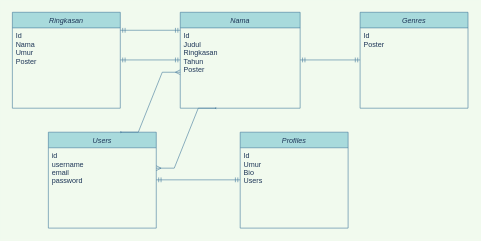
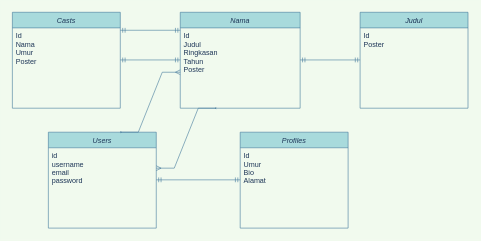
  <mxCell id="0" />
  <mxCell id="1" parent="0" />
  <mxCell id="2" value="Profiles" style="swimlane;fontStyle=2;align=center;verticalAlign=top;childLayout=stackLayout;horizontal=1;startSize=26;horizontalStack=0;resizeParent=1;resizeLast=0;collapsible=1;marginBottom=0;rounded=0;shadow=0;strokeWidth=1;fillColor=#A8DADC;strokeColor=#457B9D;fontColor=#1D3557;" vertex="1" parent="1"><mxGeometry x="400" y="220" width="180" height="160" as="geometry"><mxRectangle x="230" y="140" width="160" height="26" as="alternateBounds" /></mxGeometry></mxCell>
- <mxCell id="3" value="Id&#10;Umur&#10;Bio&#10;Users" style="text;align=left;verticalAlign=top;spacingLeft=4;spacingRight=4;overflow=hidden;rotatable=0;points=[[0,0.5],[1,0.5]];portConstraint=eastwest;rounded=0;shadow=0;html=0;fontColor=#1D3557;" vertex="1" parent="2"><mxGeometry y="26" width="180" height="80" as="geometry" /></mxCell>
+ <mxCell id="3" value="Id&#10;Umur&#10;Bio&#10;Alamat" style="text;align=left;verticalAlign=top;spacingLeft=4;spacingRight=4;overflow=hidden;rotatable=0;points=[[0,0.5],[1,0.5]];portConstraint=eastwest;rounded=0;shadow=0;html=0;fontColor=#1D3557;" vertex="1" parent="2"><mxGeometry y="26" width="180" height="80" as="geometry" /></mxCell>
  <mxCell id="4" value="Users" style="swimlane;fontStyle=2;align=center;verticalAlign=top;childLayout=stackLayout;horizontal=1;startSize=26;horizontalStack=0;resizeParent=1;resizeLast=0;collapsible=1;marginBottom=0;rounded=0;shadow=0;strokeWidth=1;fillColor=#A8DADC;strokeColor=#457B9D;fontColor=#1D3557;" vertex="1" parent="1"><mxGeometry x="80" y="220" width="180" height="160" as="geometry"><mxRectangle x="230" y="140" width="160" height="26" as="alternateBounds" /></mxGeometry></mxCell>
  <mxCell id="5" value="id&#10;username&#10;email&#10;password" style="text;align=left;verticalAlign=top;spacingLeft=4;spacingRight=4;overflow=hidden;rotatable=0;points=[[0,0.5],[1,0.5]];portConstraint=eastwest;rounded=0;shadow=0;html=0;fontColor=#1D3557;" vertex="1" parent="4"><mxGeometry y="26" width="180" height="80" as="geometry" /></mxCell>
- <mxCell id="6" value="Genres" style="swimlane;fontStyle=2;align=center;verticalAlign=top;childLayout=stackLayout;horizontal=1;startSize=26;horizontalStack=0;resizeParent=1;resizeLast=0;collapsible=1;marginBottom=0;rounded=0;shadow=0;strokeWidth=1;fillColor=#A8DADC;strokeColor=#457B9D;fontColor=#1D3557;" vertex="1" parent="1"><mxGeometry x="600" y="20" width="180" height="160" as="geometry"><mxRectangle x="230" y="140" width="160" height="26" as="alternateBounds" /></mxGeometry></mxCell>
+ <mxCell id="6" value="Judul" style="swimlane;fontStyle=2;align=center;verticalAlign=top;childLayout=stackLayout;horizontal=1;startSize=26;horizontalStack=0;resizeParent=1;resizeLast=0;collapsible=1;marginBottom=0;rounded=0;shadow=0;strokeWidth=1;fillColor=#A8DADC;strokeColor=#457B9D;fontColor=#1D3557;" vertex="1" parent="1"><mxGeometry x="600" y="20" width="180" height="160" as="geometry"><mxRectangle x="230" y="140" width="160" height="26" as="alternateBounds" /></mxGeometry></mxCell>
  <mxCell id="7" value="Id&#10;Poster" style="text;align=left;verticalAlign=top;spacingLeft=4;spacingRight=4;overflow=hidden;rotatable=0;points=[[0,0.5],[1,0.5]];portConstraint=eastwest;rounded=0;shadow=0;html=0;fontColor=#1D3557;" vertex="1" parent="6"><mxGeometry y="26" width="180" height="74" as="geometry" /></mxCell>
  <mxCell id="8" value="Nama" style="swimlane;fontStyle=2;align=center;verticalAlign=top;childLayout=stackLayout;horizontal=1;startSize=26;horizontalStack=0;resizeParent=1;resizeLast=0;collapsible=1;marginBottom=0;rounded=0;shadow=0;strokeWidth=1;fillColor=#A8DADC;strokeColor=#457B9D;fontColor=#1D3557;" vertex="1" parent="1"><mxGeometry x="300" y="20" width="200" height="160" as="geometry"><mxRectangle x="230" y="140" width="160" height="26" as="alternateBounds" /></mxGeometry></mxCell>
  <mxCell id="9" value="Id&#10;Judul&#10;Ringkasan&#10;Tahun &#10;Poster" style="text;align=left;verticalAlign=top;spacingLeft=4;spacingRight=4;overflow=hidden;rotatable=0;points=[[0,0.5],[1,0.5]];portConstraint=eastwest;rounded=0;shadow=0;html=0;fontColor=#1D3557;" vertex="1" parent="8"><mxGeometry y="26" width="200" height="80" as="geometry" /></mxCell>
- <mxCell id="10" value="Ringkasan" style="swimlane;fontStyle=2;align=center;verticalAlign=top;childLayout=stackLayout;horizontal=1;startSize=26;horizontalStack=0;resizeParent=1;resizeLast=0;collapsible=1;marginBottom=0;rounded=0;shadow=0;strokeWidth=1;fillColor=#A8DADC;strokeColor=#457B9D;fontColor=#1D3557;" vertex="1" parent="1"><mxGeometry x="20" y="20" width="180" height="160" as="geometry"><mxRectangle x="230" y="140" width="160" height="26" as="alternateBounds" /></mxGeometry></mxCell>
+ <mxCell id="10" value="Casts" style="swimlane;fontStyle=2;align=center;verticalAlign=top;childLayout=stackLayout;horizontal=1;startSize=26;horizontalStack=0;resizeParent=1;resizeLast=0;collapsible=1;marginBottom=0;rounded=0;shadow=0;strokeWidth=1;fillColor=#A8DADC;strokeColor=#457B9D;fontColor=#1D3557;" vertex="1" parent="1"><mxGeometry x="20" y="20" width="180" height="160" as="geometry"><mxRectangle x="230" y="140" width="160" height="26" as="alternateBounds" /></mxGeometry></mxCell>
  <mxCell id="11" value="Id&#10;Nama&#10;Umur&#10;Poster" style="text;align=left;verticalAlign=top;spacingLeft=4;spacingRight=4;overflow=hidden;rotatable=0;points=[[0,0.5],[1,0.5]];portConstraint=eastwest;rounded=0;shadow=0;html=0;fontColor=#1D3557;" vertex="1" parent="10"><mxGeometry y="26" width="180" height="80" as="geometry" /></mxCell>
  <mxCell id="12" value="" style="fontSize=12;html=1;endArrow=ERmandOne;startArrow=ERmandOne;rounded=1;sketch=0;fontColor=#1D3557;strokeColor=#457B9D;fillColor=#A8DADC;" edge="1" parent="1"><mxGeometry width="100" height="100" relative="1" as="geometry"><mxPoint x="260" y="299.5" as="sourcePoint" /><mxPoint x="400" y="299.5" as="targetPoint" /></mxGeometry></mxCell>
  <mxCell id="13" value="" style="fontSize=12;html=1;endArrow=ERmandOne;startArrow=ERmandOne;rounded=1;sketch=0;fontColor=#1D3557;strokeColor=#457B9D;fillColor=#A8DADC;" edge="1" parent="1"><mxGeometry width="100" height="100" relative="1" as="geometry"><mxPoint x="200" y="50" as="sourcePoint" /><mxPoint x="300" y="50" as="targetPoint" /></mxGeometry></mxCell>
  <mxCell id="14" value="" style="fontSize=12;html=1;endArrow=ERmandOne;startArrow=ERmandOne;rounded=1;sketch=0;fontColor=#1D3557;strokeColor=#457B9D;fillColor=#A8DADC;" edge="1" parent="1"><mxGeometry width="100" height="100" relative="1" as="geometry"><mxPoint x="200" y="99.5" as="sourcePoint" /><mxPoint x="300" y="99.5" as="targetPoint" /></mxGeometry></mxCell>
  <mxCell id="15" value="" style="fontSize=12;html=1;endArrow=ERmandOne;startArrow=ERmandOne;rounded=1;sketch=0;fontColor=#1D3557;strokeColor=#457B9D;fillColor=#A8DADC;" edge="1" parent="1"><mxGeometry width="100" height="100" relative="1" as="geometry"><mxPoint x="500" y="99.5" as="sourcePoint" /><mxPoint x="600" y="99.5" as="targetPoint" /></mxGeometry></mxCell>
  <mxCell id="16" value="" style="edgeStyle=entityRelationEdgeStyle;fontSize=12;html=1;endArrow=ERmany;startArrow=ERmany;rounded=0;sketch=0;fontColor=#1D3557;strokeColor=#457B9D;fillColor=#A8DADC;endFill=0;endSize=0;" edge="1" parent="1"><mxGeometry width="100" height="100" relative="1" as="geometry"><mxPoint x="260" y="280" as="sourcePoint" /><mxPoint x="360" y="180" as="targetPoint" /></mxGeometry></mxCell>
  <mxCell id="17" value="" style="edgeStyle=entityRelationEdgeStyle;fontSize=12;html=1;endArrow=ERmany;startArrow=ERmany;rounded=0;sketch=0;fontColor=#1D3557;endSize=6;strokeColor=#457B9D;fillColor=#A8DADC;startSize=0;" edge="1" parent="1"><mxGeometry width="100" height="100" relative="1" as="geometry"><mxPoint x="200" y="220" as="sourcePoint" /><mxPoint x="300" y="120" as="targetPoint" /></mxGeometry></mxCell>
